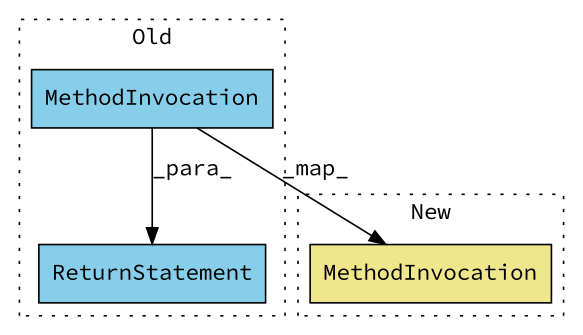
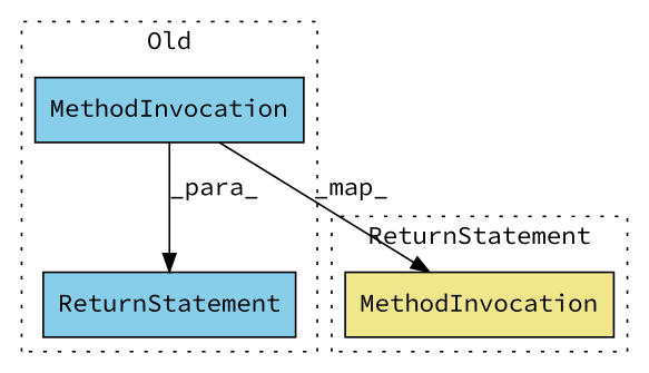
  digraph {
    fontname="Source Code Pro"
    node [a=32 l="8,1" shape=box style=filled fillcolor=skyblue fontname="Source Code Pro"]
    edge [style=solid fontname="Source Code Pro"]
    n1 [label=MethodInvocation s="1766,1775"]
    n2 [a=41 l=7 label=ReturnStatement s=1739]
    n3 [label=MethodInvocation s="1669,1678" fillcolor=khaki]
    subgraph cluster_1 {
      label=Old
      style=dotted
      n1
      n2
    }
    subgraph cluster_2 {
-     label=New
+     label=ReturnStatement
      style=dotted
      n3
    }
    n1 -> n2 [label=_para_]
    n1 -> n3 [label=_map_]
  }
